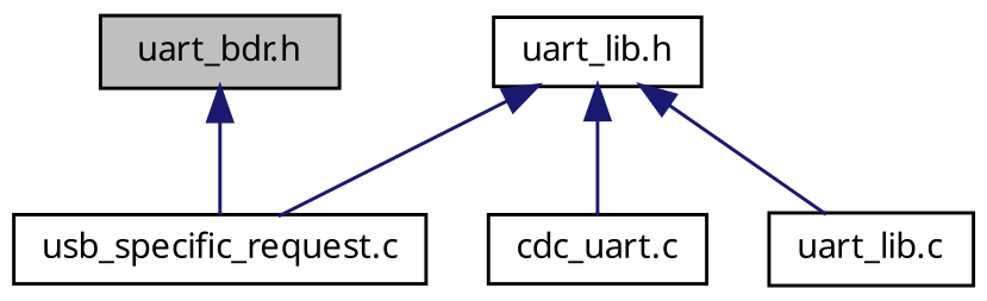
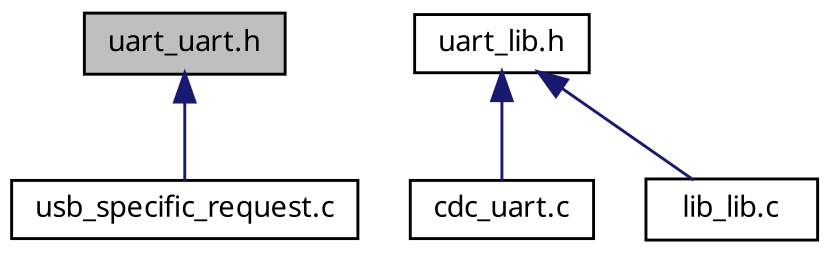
  digraph {
    node [color=black fillcolor=white fontname="FreeSans.ttf" fontsize=10 shape=record style=filled]
    edge [color=midnightblue dir=back fontname="FreeSans.ttf" fontsize=10 labelfontname="FreeSans.ttf" labelfontsize=10 style=solid]
-   n1 [fillcolor=grey75 fontcolor=black height=0.2 label="uart_bdr.h" width=0.4]
+   n1 [fillcolor=grey75 fontcolor=black height=0.2 label="uart_uart.h" width=0.4]
    n2 [height=0.2 label="usb_specific_request.c" width=0.4]
    n3 [height=0.2 label="uart_lib.h" width=0.4]
    n4 [height=0.2 label="cdc_uart.c" width=0.4]
-   n5 [height=0.2 label="uart_lib.c" width=0.4]
+   n5 [height=0.2 label="lib_lib.c" width=0.4]
    n1 -> n2
-   n3 -> n2
    n3 -> n4
    n3 -> n5
  }
